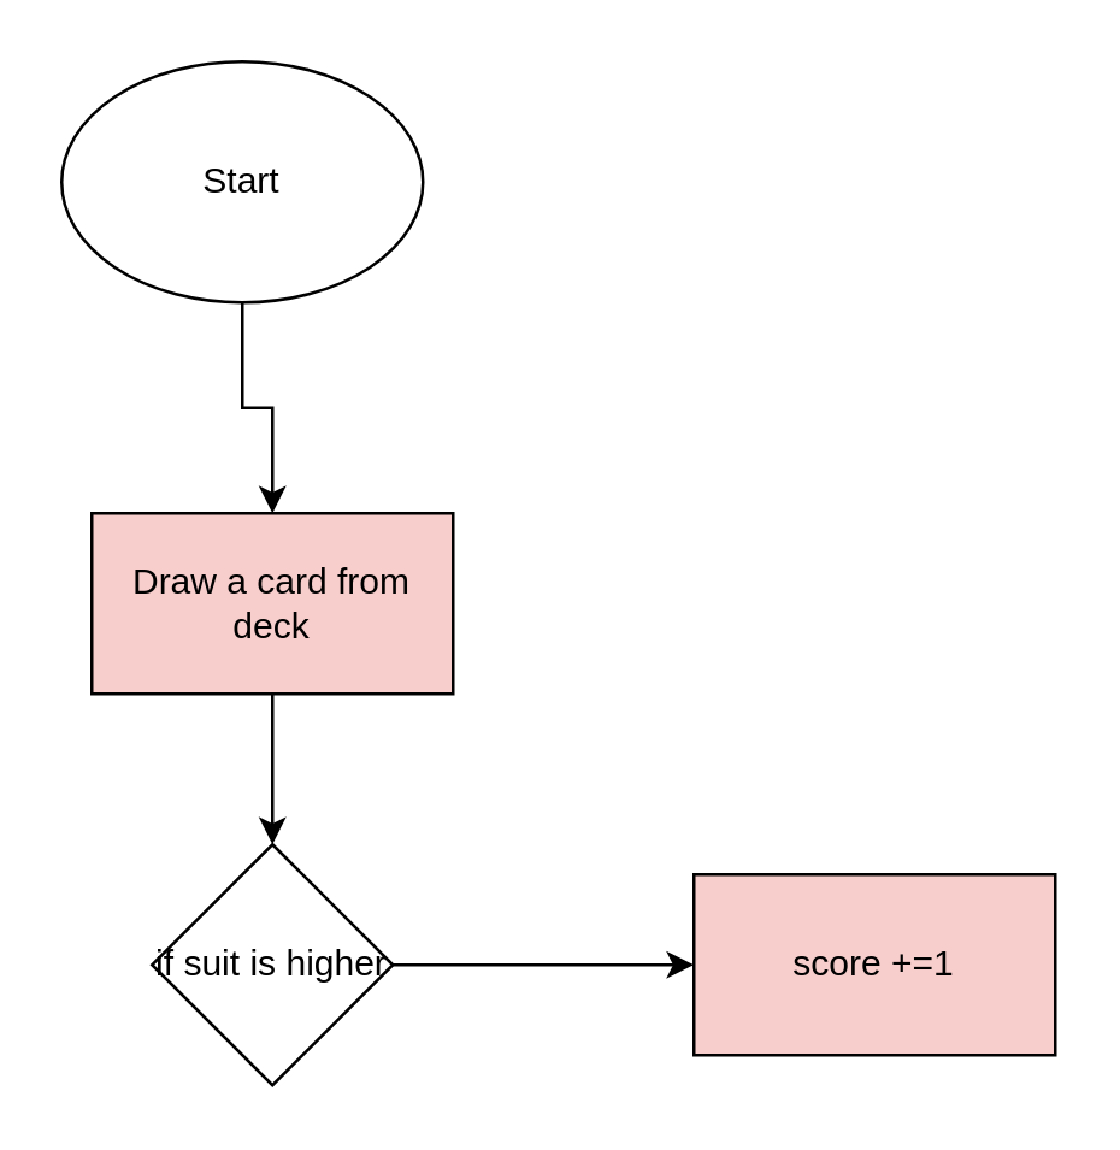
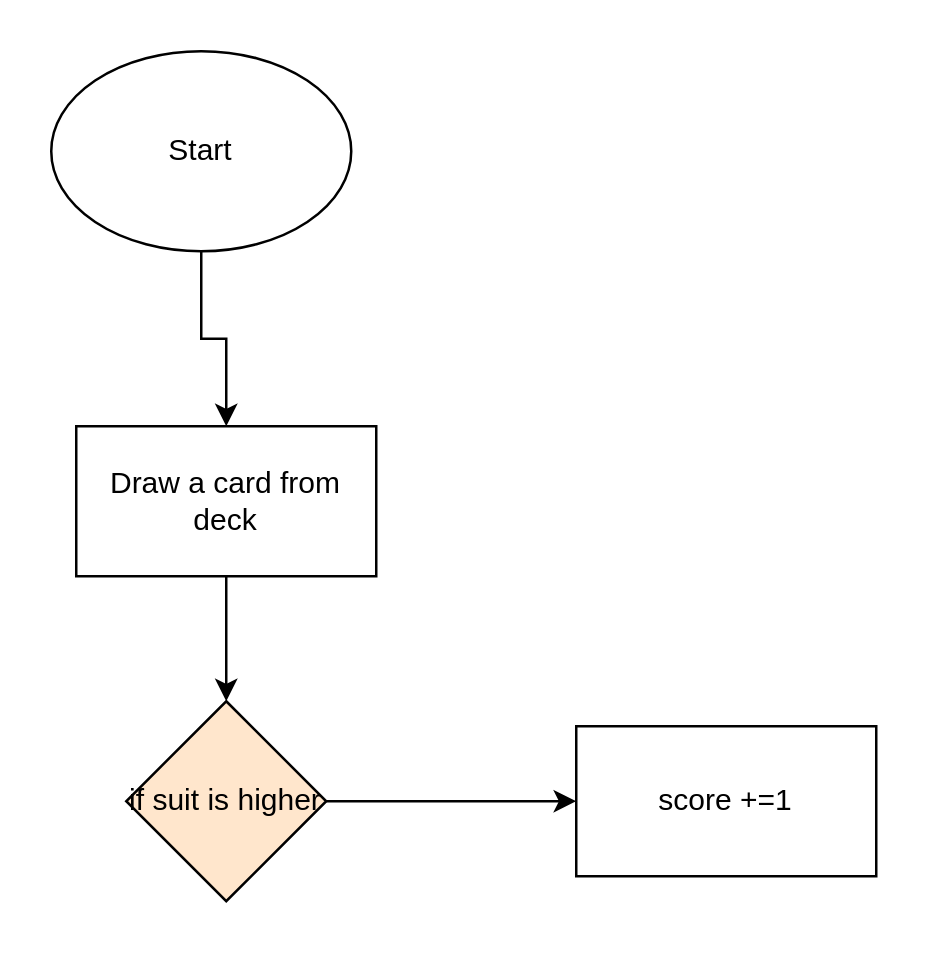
  <mxCell id="0" />
  <mxCell id="1" parent="0" />
  <mxCell id="2" value="" style="edgeStyle=orthogonalEdgeStyle;rounded=0;orthogonalLoop=1;jettySize=auto;html=1;" edge="1" parent="1" source="3" target="5"><mxGeometry relative="1" as="geometry" /></mxCell>
  <mxCell id="3" value="Start" style="ellipse;whiteSpace=wrap;html=1;" vertex="1" parent="1"><mxGeometry x="20" y="20" width="120" height="80" as="geometry" /></mxCell>
  <mxCell id="4" style="edgeStyle=orthogonalEdgeStyle;rounded=0;orthogonalLoop=1;jettySize=auto;html=1;exitX=0.5;exitY=1;exitDx=0;exitDy=0;entryX=0.5;entryY=0;entryDx=0;entryDy=0;" edge="1" parent="1" source="5" target="7"><mxGeometry relative="1" as="geometry" /></mxCell>
- <mxCell id="5" value="Draw a card from deck" style="whiteSpace=wrap;html=1;fillColor=#f8cecc;" vertex="1" parent="1"><mxGeometry x="30" y="170" width="120" height="60" as="geometry" /></mxCell>
+ <mxCell id="5" value="Draw a card from deck" style="whiteSpace=wrap;html=1;" vertex="1" parent="1"><mxGeometry x="30" y="170" width="120" height="60" as="geometry" /></mxCell>
  <mxCell id="6" style="edgeStyle=orthogonalEdgeStyle;rounded=0;orthogonalLoop=1;jettySize=auto;html=1;exitX=1;exitY=0.5;exitDx=0;exitDy=0;entryX=0;entryY=0.5;entryDx=0;entryDy=0;" edge="1" parent="1" source="7" target="8"><mxGeometry relative="1" as="geometry" /></mxCell>
- <mxCell id="7" value="if suit is higher" style="rhombus;whiteSpace=wrap;html=1;" vertex="1" parent="1"><mxGeometry x="50" y="280" width="80" height="80" as="geometry" /></mxCell>
- <mxCell id="8" value="score +=1" style="rounded=0;whiteSpace=wrap;html=1;fillColor=#f8cecc;" vertex="1" parent="1"><mxGeometry x="230" y="290" width="120" height="60" as="geometry" /></mxCell>
+ <mxCell id="7" value="if suit is higher" style="rhombus;whiteSpace=wrap;html=1;fillColor=#ffe6cc;" vertex="1" parent="1"><mxGeometry x="50" y="280" width="80" height="80" as="geometry" /></mxCell>
+ <mxCell id="8" value="score +=1" style="rounded=0;whiteSpace=wrap;html=1;" vertex="1" parent="1"><mxGeometry x="230" y="290" width="120" height="60" as="geometry" /></mxCell>
